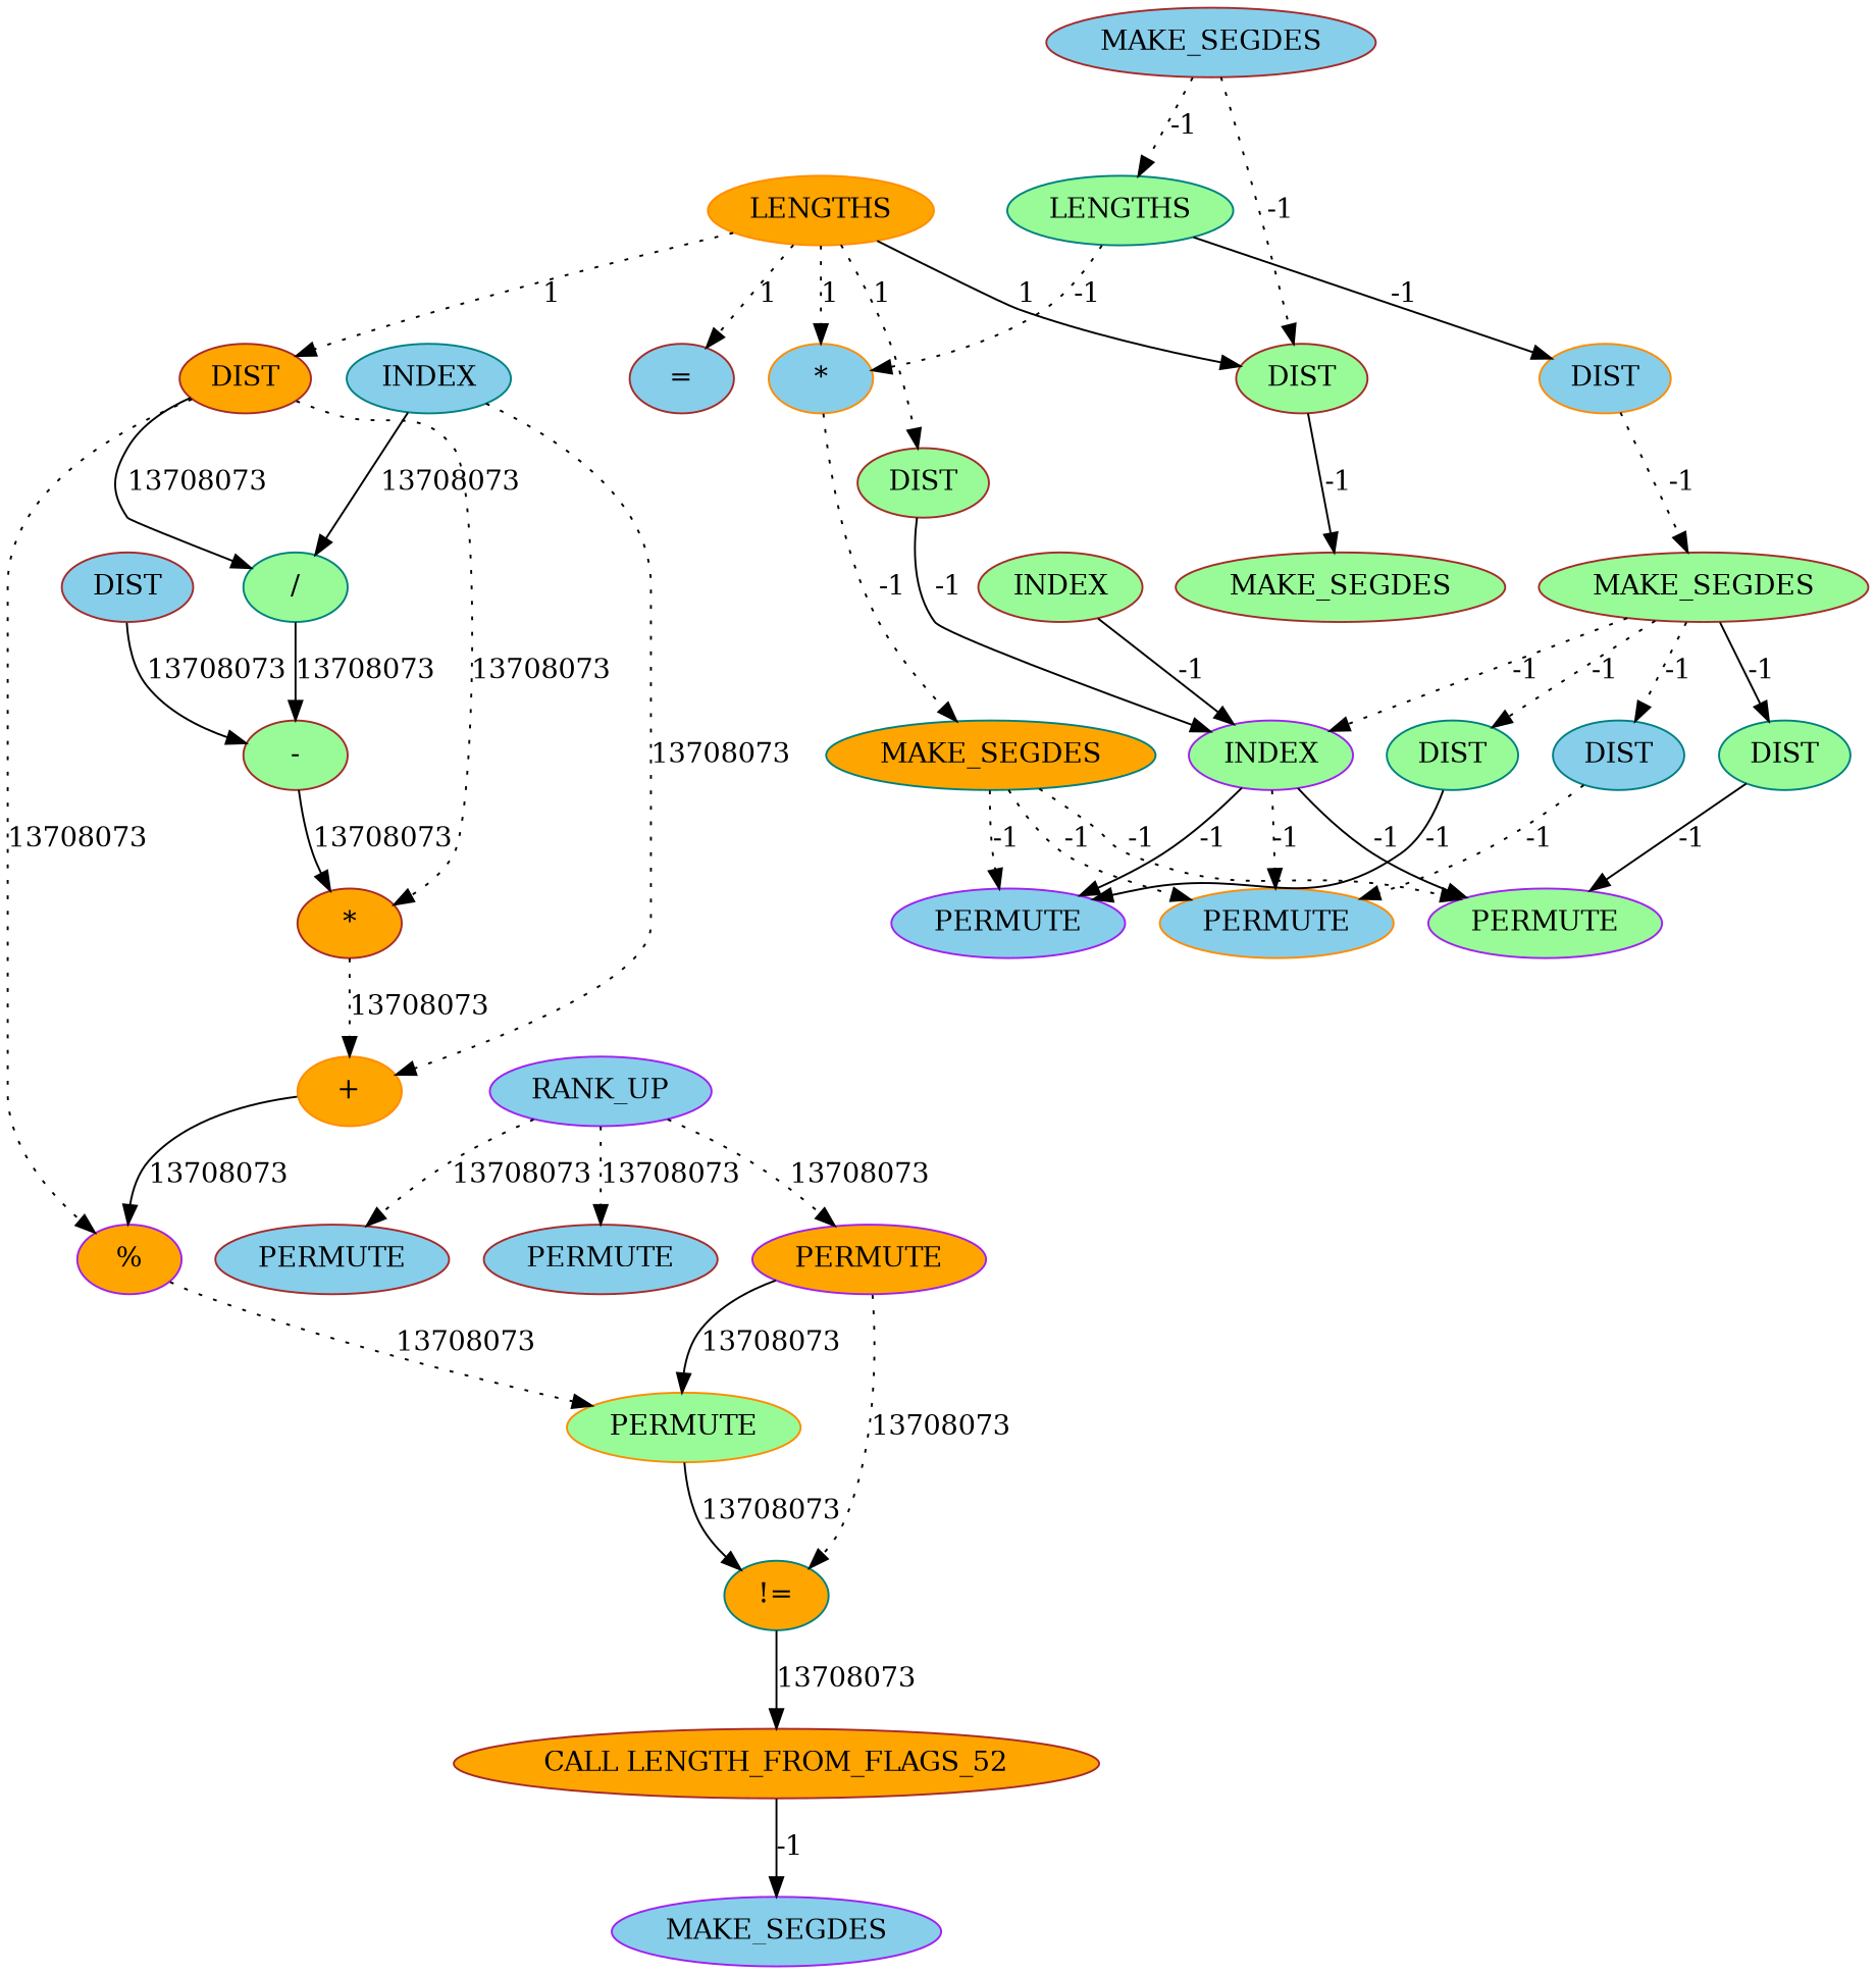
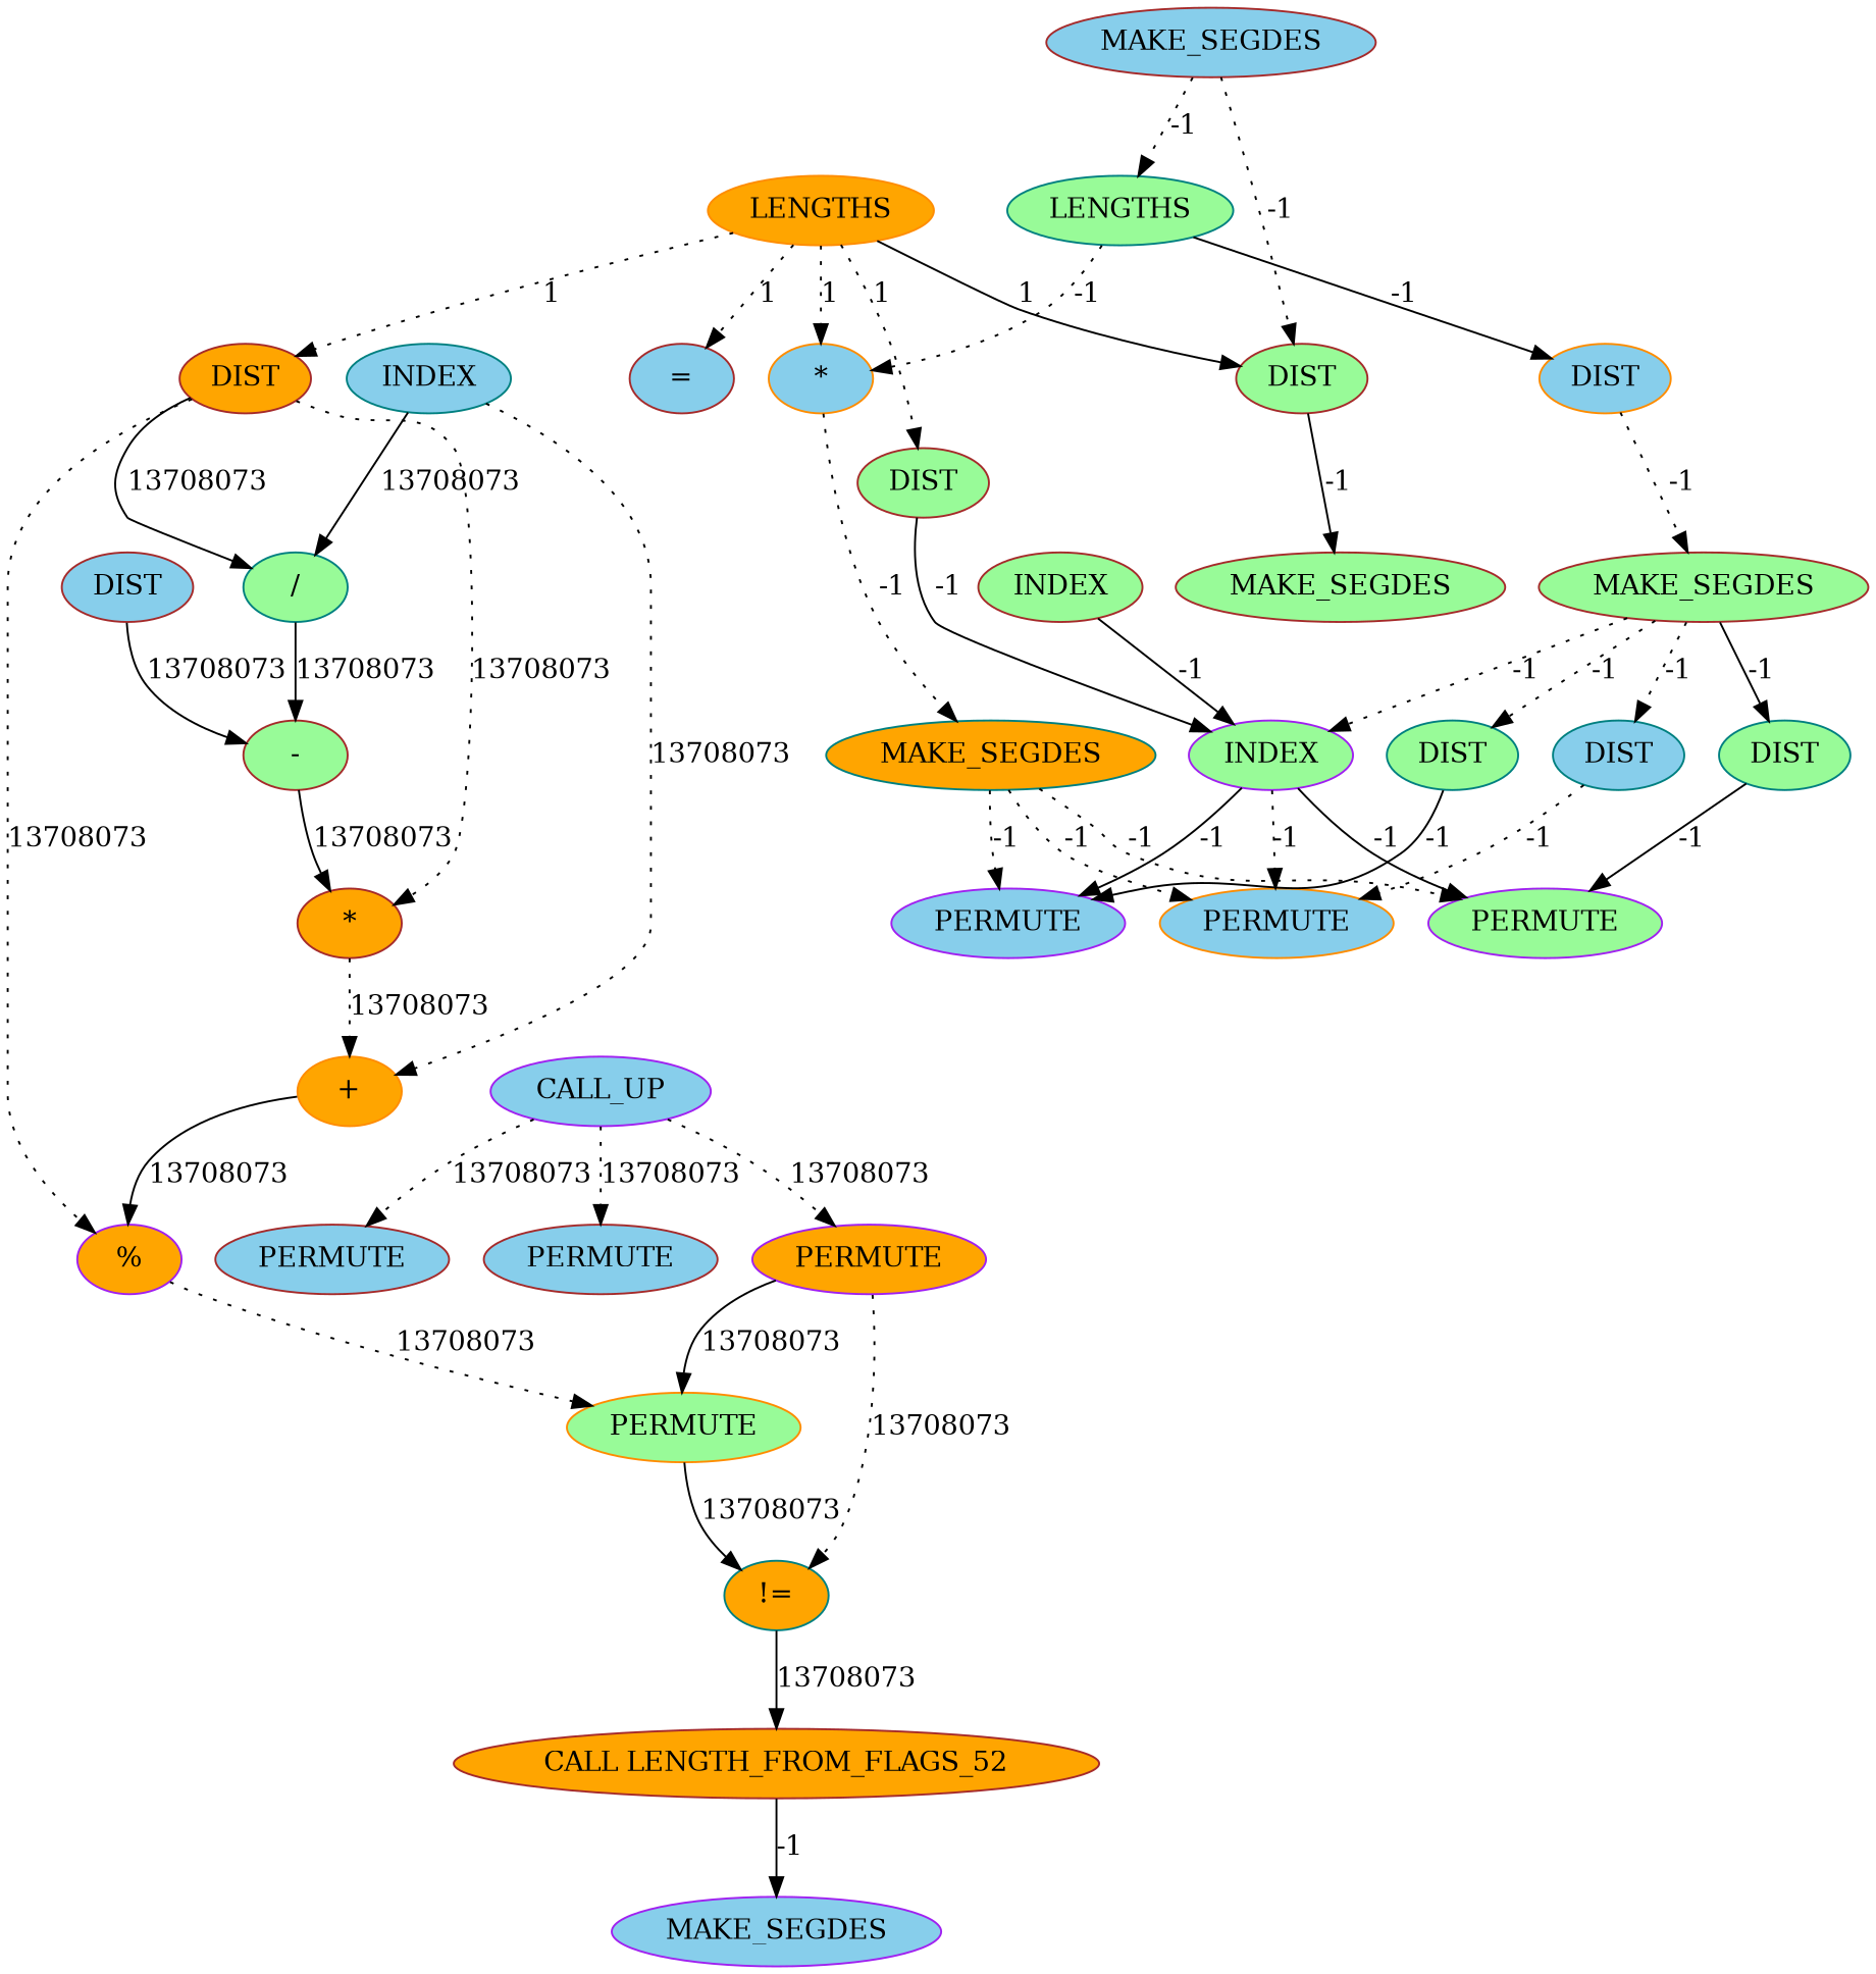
  digraph {
    node [cost=0 style=filled fillcolor=skyblue color=brown]
    edge [cost=-1 style=dotted]
    n1 [cost=1849 label=INDEX color=teal]
    n2 [cost=137281456 label="/" fillcolor=palegreen color=teal]
    n3 [cost=43082818 label="+" fillcolor=orange color=darkorange]
    n4 [cost=2709 label="="]
    n5 [label=INDEX fillcolor=palegreen]
    n6 [label=INDEX fillcolor=palegreen color=purple]
    n7 [cost=67654695 label="-" fillcolor=palegreen]
    n8 [label=DIST fillcolor=palegreen]
    n9 [label=MAKE_SEGDES fillcolor=palegreen]
    n10 [cost=1849 label=LENGTHS fillcolor=orange color=darkorange]
    n11 [cost=774 label=DIST fillcolor=orange]
    n12 [label="*" color=darkorange]
    n13 [label=DIST fillcolor=palegreen]
    n14 [cost=44938612 label=PERMUTE fillcolor=palegreen color=darkorange]
    n15 [cost=21504687 label="!=" fillcolor=orange color=teal]
    n16 [cost=66532180 label="*" fillcolor=orange]
    n17 [cost=62870042 label="%" fillcolor=orange color=purple]
    n18 [cost=89836546 label=PERMUTE]
    n19 [label=MAKE_SEGDES fillcolor=orange color=teal]
    n20 [label=DIST color=teal]
    n21 [label=PERMUTE color=darkorange]
    n22 [cost=95166138 label=PERMUTE fillcolor=orange color=purple]
    n23 [label="CALL LENGTH_FROM_FLAGS_52" fillcolor=orange]
    n24 [cost=32035 label=MAKE_SEGDES color=purple]
    n25 [label=PERMUTE fillcolor=palegreen color=purple]
    n26 [label=PERMUTE color=purple]
    n27 [cost=90969639 label=PERMUTE]
    n28 [label=DIST fillcolor=palegreen color=teal]
    n29 [label=MAKE_SEGDES]
    n30 [label=LENGTHS fillcolor=palegreen color=teal]
-   n31 [cost=56518942 label=RANK_UP color=purple]
+   n31 [cost=56518942 label=CALL_UP color=purple]
    n32 [label=MAKE_SEGDES fillcolor=palegreen]
    n33 [label=DIST fillcolor=palegreen color=teal]
    n34 [label=DIST color=darkorange]
    n35 [cost=43 label=DIST]
    n1 -> n2 [cost=13708073 label=13708073 style=solid]
    n1 -> n3 [cost=13708073 label=13708073]
    n2 -> n7 [cost=13708073 label=13708073 style=solid]
    n3 -> n17 [cost=13708073 label=13708073 style=solid]
    n5 -> n6 [label=-1 style=solid]
    n6 -> n21 [label=-1]
    n6 -> n25 [label=-1 style=solid]
    n6 -> n26 [label=-1 style=solid]
    n7 -> n16 [cost=13708073 label=13708073 style=solid]
    n8 -> n9 [label=-1 style=solid]
    n10 -> n4 [cost=1 label=1]
    n10 -> n8 [cost=1 label=1 style=solid]
    n10 -> n11 [cost=1 label=1]
    n10 -> n12 [cost=1 label=1]
    n10 -> n13 [cost=1 label=1]
    n11 -> n2 [cost=13708073 label=13708073 style=solid]
    n11 -> n16 [cost=13708073 label=13708073]
    n11 -> n17 [cost=13708073 label=13708073]
    n12 -> n19 [label=-1]
    n13 -> n6 [label=-1 style=solid]
    n14 -> n15 [cost=13708073 label=13708073 style=solid]
    n15 -> n23 [cost=13708073 label=13708073 style=solid]
    n16 -> n3 [cost=13708073 label=13708073]
    n17 -> n14 [cost=13708073 label=13708073]
    n19 -> n21 [label=-1]
    n19 -> n25 [label=-1]
    n19 -> n26 [label=-1]
    n20 -> n21 [label=-1]
    n22 -> n14 [cost=13708073 label=13708073 style=solid]
    n22 -> n15 [cost=13708073 label=13708073]
    n23 -> n24 [label=-1 style=solid]
    n28 -> n25 [label=-1 style=solid]
    n29 -> n8 [label=-1]
    n29 -> n30 [label=-1]
    n30 -> n12 [label=-1]
    n30 -> n34 [label=-1 style=solid]
    n31 -> n18 [cost=13708073 label=13708073]
    n31 -> n22 [cost=13708073 label=13708073]
    n31 -> n27 [cost=13708073 label=13708073]
    n32 -> n6 [label=-1]
    n32 -> n20 [label=-1]
    n32 -> n28 [label=-1 style=solid]
    n32 -> n33 [label=-1]
    n33 -> n26 [label=-1 style=solid]
    n34 -> n32 [label=-1]
    n35 -> n7 [cost=13708073 label=13708073 style=solid]
  }
